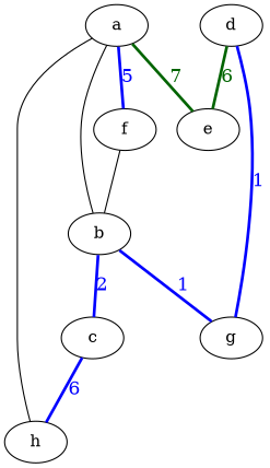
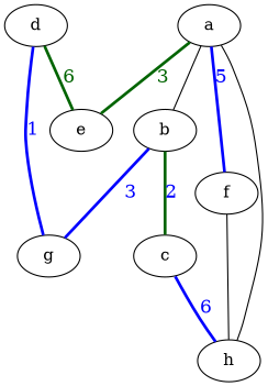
  strict graph {
    fontname="DejaVu Serif"
    node [fontname="DejaVu Serif"]
    edge [fontname="DejaVu Serif" color=blue fontcolor=blue fontsize=16 penwidth=2.5]
    a
    b
    h
    e
    f
    g
    c
    d
    a -- b [color="" fontcolor="" fontsize="" penwidth=""]
    a -- h [color="" fontcolor="" fontsize="" penwidth=""]
-   a -- e [color=darkgreen fontcolor=darkgreen label=7]
+   a -- e [color=darkgreen fontcolor=darkgreen label=3]
    a -- f [label=5]
-   b -- g [label=1]
-   b -- c [label=2]
-   f -- b [color="" fontcolor="" fontsize="" penwidth=""]
+   b -- g [label=3]
+   b -- c [color=darkgreen label=2]
+   f -- h [color="" fontcolor="" fontsize="" penwidth=""]
    c -- h [label=6]
    d -- e [color=darkgreen fontcolor=darkgreen label=6]
    d -- g [label=1]
  }
